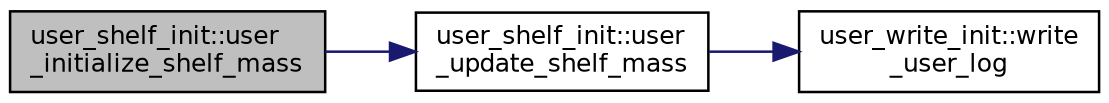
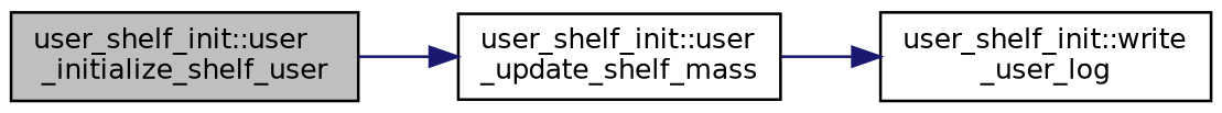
  digraph {
    rankdir=LR
    node [color=black fillcolor=white fontname=Helvetica fontsize=10 shape=record style=filled]
    edge [color=midnightblue fontname=Helvetica fontsize=10 labelfontname=Helvetica labelfontsize=10 style=solid]
-   n1 [fillcolor=grey75 fontcolor=black height=0.2 label="user_shelf_init::user\l_initialize_shelf_mass" width=0.4]
+   n1 [fillcolor=grey75 fontcolor=black height=0.2 label="user_shelf_init::user\l_initialize_shelf_user" width=0.4]
    n2 [height=0.2 label="user_shelf_init::user\l_update_shelf_mass" width=0.4]
-   n3 [height=0.2 label="user_write_init::write\l_user_log" width=0.4]
+   n3 [height=0.2 label="user_shelf_init::write\l_user_log" width=0.4]
    n1 -> n2
    n2 -> n3
  }
